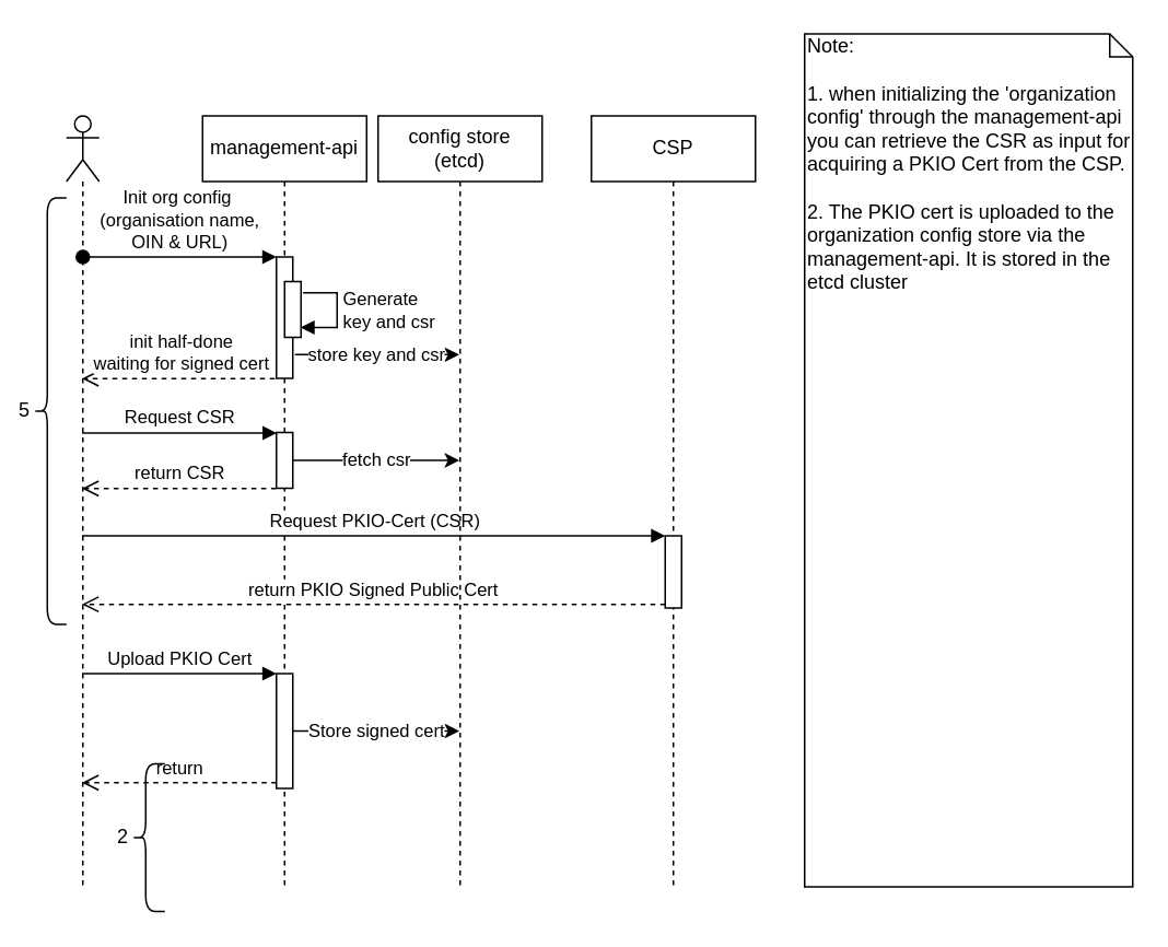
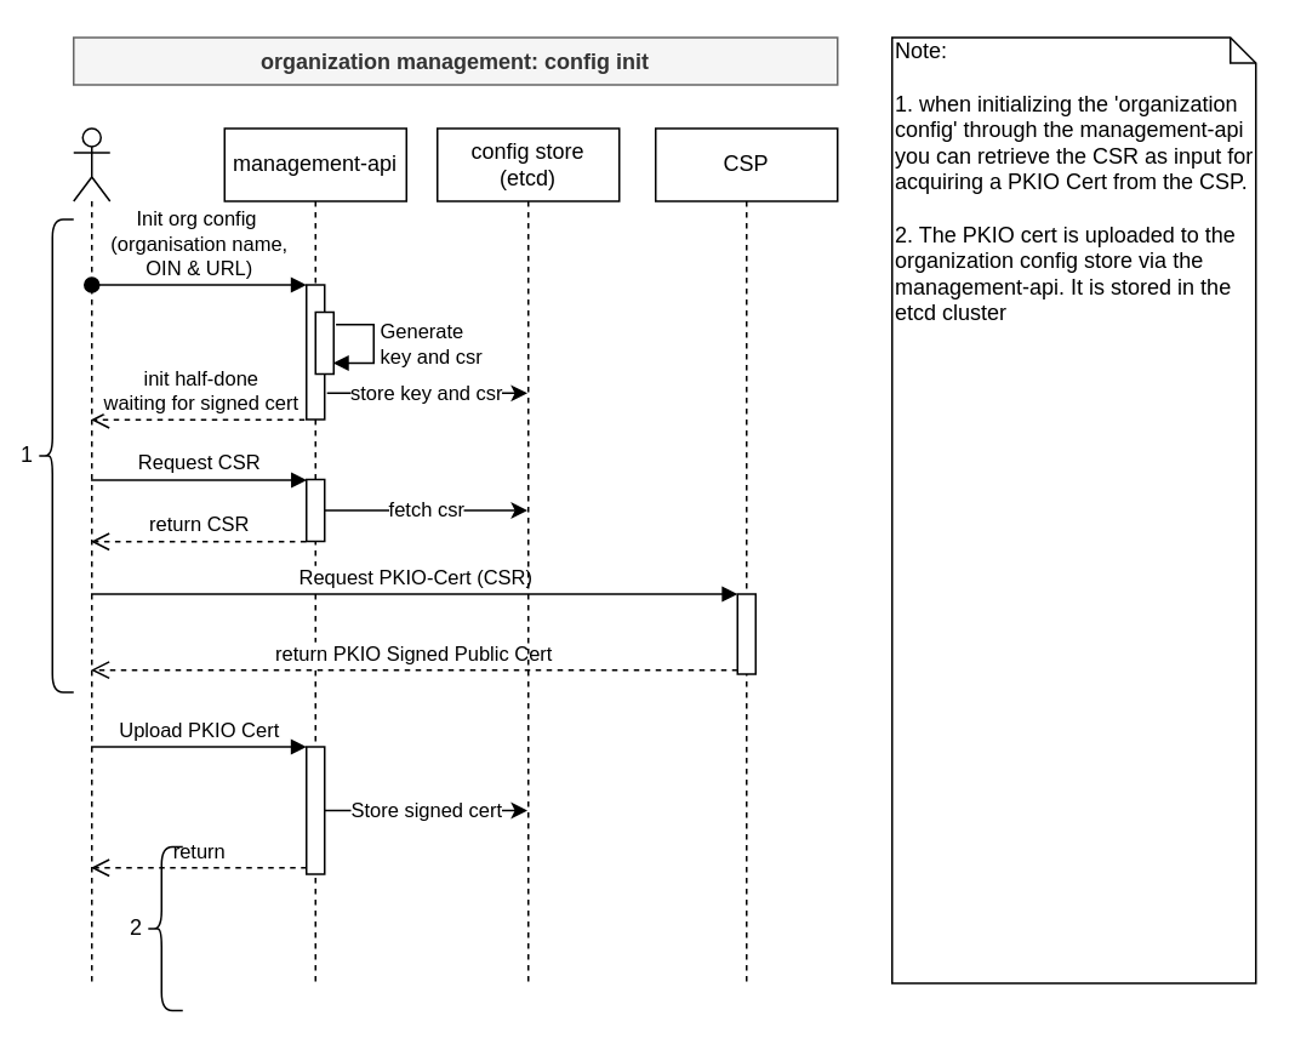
  <mxCell id="0" />
  <mxCell id="1" parent="0" />
  <mxCell id="2" value="management-api&lt;br&gt;" style="shape=umlLifeline;perimeter=lifelinePerimeter;whiteSpace=wrap;html=1;container=1;collapsible=0;recursiveResize=0;outlineConnect=0;" parent="1" vertex="1"><mxGeometry x="123" y="70" width="100" height="470" as="geometry" /></mxCell>
  <mxCell id="3" value="" style="html=1;points=[];perimeter=orthogonalPerimeter;" parent="2" vertex="1"><mxGeometry x="45" y="193" width="10" height="34" as="geometry" /></mxCell>
  <mxCell id="4" value="" style="html=1;points=[];perimeter=orthogonalPerimeter;" parent="2" vertex="1"><mxGeometry x="45" y="86" width="10" height="74" as="geometry" /></mxCell>
  <mxCell id="5" value="" style="html=1;points=[];perimeter=orthogonalPerimeter;" parent="2" vertex="1"><mxGeometry x="45" y="340" width="10" height="70" as="geometry" /></mxCell>
  <mxCell id="6" value="CSP" style="shape=umlLifeline;perimeter=lifelinePerimeter;whiteSpace=wrap;html=1;container=1;collapsible=0;recursiveResize=0;outlineConnect=0;" parent="1" vertex="1"><mxGeometry x="360" y="70" width="100" height="470" as="geometry" /></mxCell>
  <mxCell id="7" value="" style="html=1;points=[];perimeter=orthogonalPerimeter;" parent="6" vertex="1"><mxGeometry x="45" y="256" width="10" height="44" as="geometry" /></mxCell>
  <mxCell id="8" value="Request PKIO-Cert (CSR)" style="html=1;verticalAlign=bottom;endArrow=block;entryX=0;entryY=0;" parent="1" source="11" target="7" edge="1"><mxGeometry relative="1" as="geometry"><mxPoint x="179.5" y="326" as="sourcePoint" /></mxGeometry></mxCell>
  <mxCell id="9" value="return PKIO Signed Public Cert" style="html=1;verticalAlign=bottom;endArrow=open;dashed=1;endSize=8;exitX=0;exitY=0.95;" parent="1" source="7" target="11" edge="1"><mxGeometry relative="1" as="geometry"><mxPoint x="179.5" y="402" as="targetPoint" /></mxGeometry></mxCell>
+ <mxCell id="10" value="organization management: config init" style="text;align=center;fontStyle=1;verticalAlign=middle;spacingLeft=3;spacingRight=3;strokeColor=#666666;rotatable=0;points=[[0,0.5],[1,0.5]];portConstraint=eastwest;fillColor=#f5f5f5;fontColor=#333333;" parent="1" vertex="1"><mxGeometry x="40" y="20" width="420" height="26" as="geometry" /></mxCell>
  <mxCell id="11" value="" style="shape=umlLifeline;participant=umlActor;perimeter=lifelinePerimeter;whiteSpace=wrap;html=1;container=1;collapsible=0;recursiveResize=0;verticalAlign=top;spacingTop=36;labelBackgroundColor=#ffffff;outlineConnect=0;" parent="1" vertex="1"><mxGeometry x="40" y="70" width="20" height="470" as="geometry" /></mxCell>
  <mxCell id="12" value="&lt;span&gt;Init org config&amp;nbsp;&lt;/span&gt;&lt;br&gt;&lt;span&gt;(organisation name,&lt;/span&gt;&lt;br&gt;&lt;span&gt;OIN &amp;amp; URL)&lt;/span&gt;" style="html=1;verticalAlign=bottom;startArrow=oval;endArrow=block;startSize=8;exitX=0.5;exitY=0.123;exitDx=0;exitDy=0;exitPerimeter=0;" parent="1" target="4" edge="1"><mxGeometry relative="1" as="geometry"><mxPoint x="50" y="156" as="sourcePoint" /></mxGeometry></mxCell>
  <mxCell id="13" value="return CSR" style="html=1;verticalAlign=bottom;endArrow=open;dashed=1;endSize=8;exitX=-0.023;exitY=1.005;exitDx=0;exitDy=0;exitPerimeter=0;" parent="1" source="3" target="11" edge="1"><mxGeometry relative="1" as="geometry"><mxPoint x="-80" y="746" as="targetPoint" /><mxPoint x="130" y="280" as="sourcePoint" /><Array as="points" /></mxGeometry></mxCell>
  <mxCell id="14" value="Request CSR" style="html=1;verticalAlign=bottom;endArrow=block;entryX=0.016;entryY=0.009;entryDx=0;entryDy=0;entryPerimeter=0;" parent="1" source="11" target="3" edge="1"><mxGeometry width="80" relative="1" as="geometry"><mxPoint x="50" y="249.5" as="sourcePoint" /><mxPoint x="175.5" y="249.5" as="targetPoint" /></mxGeometry></mxCell>
  <mxCell id="15" value="Upload PKIO Cert" style="html=1;verticalAlign=bottom;endArrow=block;entryX=0;entryY=0;" parent="1" source="11" target="5" edge="1"><mxGeometry relative="1" as="geometry"><mxPoint x="105" y="420" as="sourcePoint" /></mxGeometry></mxCell>
  <mxCell id="16" value="return" style="html=1;verticalAlign=bottom;endArrow=open;dashed=1;endSize=8;exitX=0;exitY=0.95;" parent="1" source="5" target="11" edge="1"><mxGeometry relative="1" as="geometry"><mxPoint x="105" y="496" as="targetPoint" /></mxGeometry></mxCell>
  <mxCell id="17" value="Note:&lt;br&gt;&lt;br&gt;1. when initializing the 'organization config' through the management-api you can retrieve the CSR as input for acquiring a PKIO Cert from the CSP.&lt;br&gt;&lt;br&gt;2. The PKIO cert is uploaded to the organization config store via the management-api. It is stored in the etcd cluster&amp;nbsp;&lt;br&gt;&lt;br&gt;&lt;br&gt;" style="shape=note;whiteSpace=wrap;html=1;size=14;verticalAlign=top;align=left;spacingTop=-6;" parent="1" vertex="1"><mxGeometry x="490" y="20" width="200" height="520" as="geometry" /></mxCell>
- <mxCell id="18" value="&lt;div style=&quot;text-align: left&quot;&gt;&lt;span&gt;5&lt;/span&gt;&lt;/div&gt;" style="shape=curlyBracket;whiteSpace=wrap;html=1;rounded=1;size=0.417;align=right;labelPosition=left;verticalLabelPosition=middle;verticalAlign=middle;" parent="1" vertex="1"><mxGeometry x="20" y="120" width="20" height="260" as="geometry" /></mxCell>
+ <mxCell id="18" value="&lt;div style=&quot;text-align: left&quot;&gt;&lt;span&gt;1&lt;/span&gt;&lt;/div&gt;" style="shape=curlyBracket;whiteSpace=wrap;html=1;rounded=1;size=0.417;align=right;labelPosition=left;verticalLabelPosition=middle;verticalAlign=middle;" parent="1" vertex="1"><mxGeometry x="20" y="120" width="20" height="260" as="geometry" /></mxCell>
  <mxCell id="19" value="&lt;div style=&quot;text-align: left&quot;&gt;&lt;span&gt;2&lt;/span&gt;&lt;/div&gt;" style="shape=curlyBracket;whiteSpace=wrap;html=1;rounded=1;size=0.417;align=right;labelPosition=left;verticalLabelPosition=middle;verticalAlign=middle;" parent="1" vertex="1"><mxGeometry x="80" y="465" width="20" height="90" as="geometry" /></mxCell>
  <mxCell id="20" value="" style="html=1;points=[];perimeter=orthogonalPerimeter;" parent="1" vertex="1"><mxGeometry x="173" y="171" width="10" height="34" as="geometry" /></mxCell>
  <mxCell id="21" value="Generate&lt;br&gt;key and csr" style="edgeStyle=orthogonalEdgeStyle;html=1;align=left;spacingLeft=2;endArrow=block;rounded=0;entryX=0.97;entryY=0.824;exitX=1.124;exitY=0.201;exitDx=0;exitDy=0;exitPerimeter=0;entryDx=0;entryDy=0;entryPerimeter=0;" parent="1" source="20" target="20" edge="1"><mxGeometry relative="1" as="geometry"><mxPoint x="200" y="210" as="sourcePoint" /><Array as="points"><mxPoint x="205" y="178" /><mxPoint x="205" y="199" /></Array></mxGeometry></mxCell>
- <mxCell id="22" value="config store&lt;br&gt;(etcd)&lt;br&gt;" style="shape=umlLifeline;perimeter=lifelinePerimeter;whiteSpace=wrap;html=1;container=1;collapsible=0;recursiveResize=0;outlineConnect=0;" parent="1" vertex="1"><mxGeometry x="230" y="70" width="100" height="470" as="geometry" /></mxCell>
+ <mxCell id="22" value="config store&lt;br&gt;(etcd)&lt;br&gt;" style="shape=umlLifeline;perimeter=lifelinePerimeter;whiteSpace=wrap;html=1;container=1;collapsible=0;recursiveResize=0;outlineConnect=0;" parent="1" vertex="1"><mxGeometry x="240" y="70" width="100" height="470" as="geometry" /></mxCell>
  <mxCell id="23" value="fetch csr" style="edgeStyle=none;rounded=0;orthogonalLoop=1;jettySize=auto;html=1;startArrow=none;startFill=0;endArrow=classic;endFill=1;" parent="1" source="3" target="22" edge="1"><mxGeometry relative="1" as="geometry" /></mxCell>
  <mxCell id="24" value="store key and csr" style="edgeStyle=none;rounded=0;orthogonalLoop=1;jettySize=auto;html=1;startArrow=none;startFill=0;endArrow=classic;endFill=1;exitX=1.131;exitY=0.805;exitDx=0;exitDy=0;exitPerimeter=0;" parent="1" source="4" target="22" edge="1"><mxGeometry relative="1" as="geometry" /></mxCell>
  <mxCell id="25" value="init half-done&lt;br&gt;waiting for signed cert&lt;br&gt;" style="html=1;verticalAlign=bottom;endArrow=open;dashed=1;endSize=8;exitX=-0.1;exitY=1.002;exitDx=0;exitDy=0;exitPerimeter=0;" parent="1" source="4" target="11" edge="1"><mxGeometry x="-0.03" relative="1" as="geometry"><mxPoint x="59.5" y="307" as="targetPoint" /><mxPoint x="178" y="307" as="sourcePoint" /><Array as="points" /><mxPoint as="offset" /></mxGeometry></mxCell>
  <mxCell id="26" value="Store signed cert" style="edgeStyle=none;rounded=0;orthogonalLoop=1;jettySize=auto;html=1;startArrow=none;startFill=0;endArrow=classic;endFill=1;" parent="1" source="5" target="22" edge="1"><mxGeometry relative="1" as="geometry" /></mxCell>
